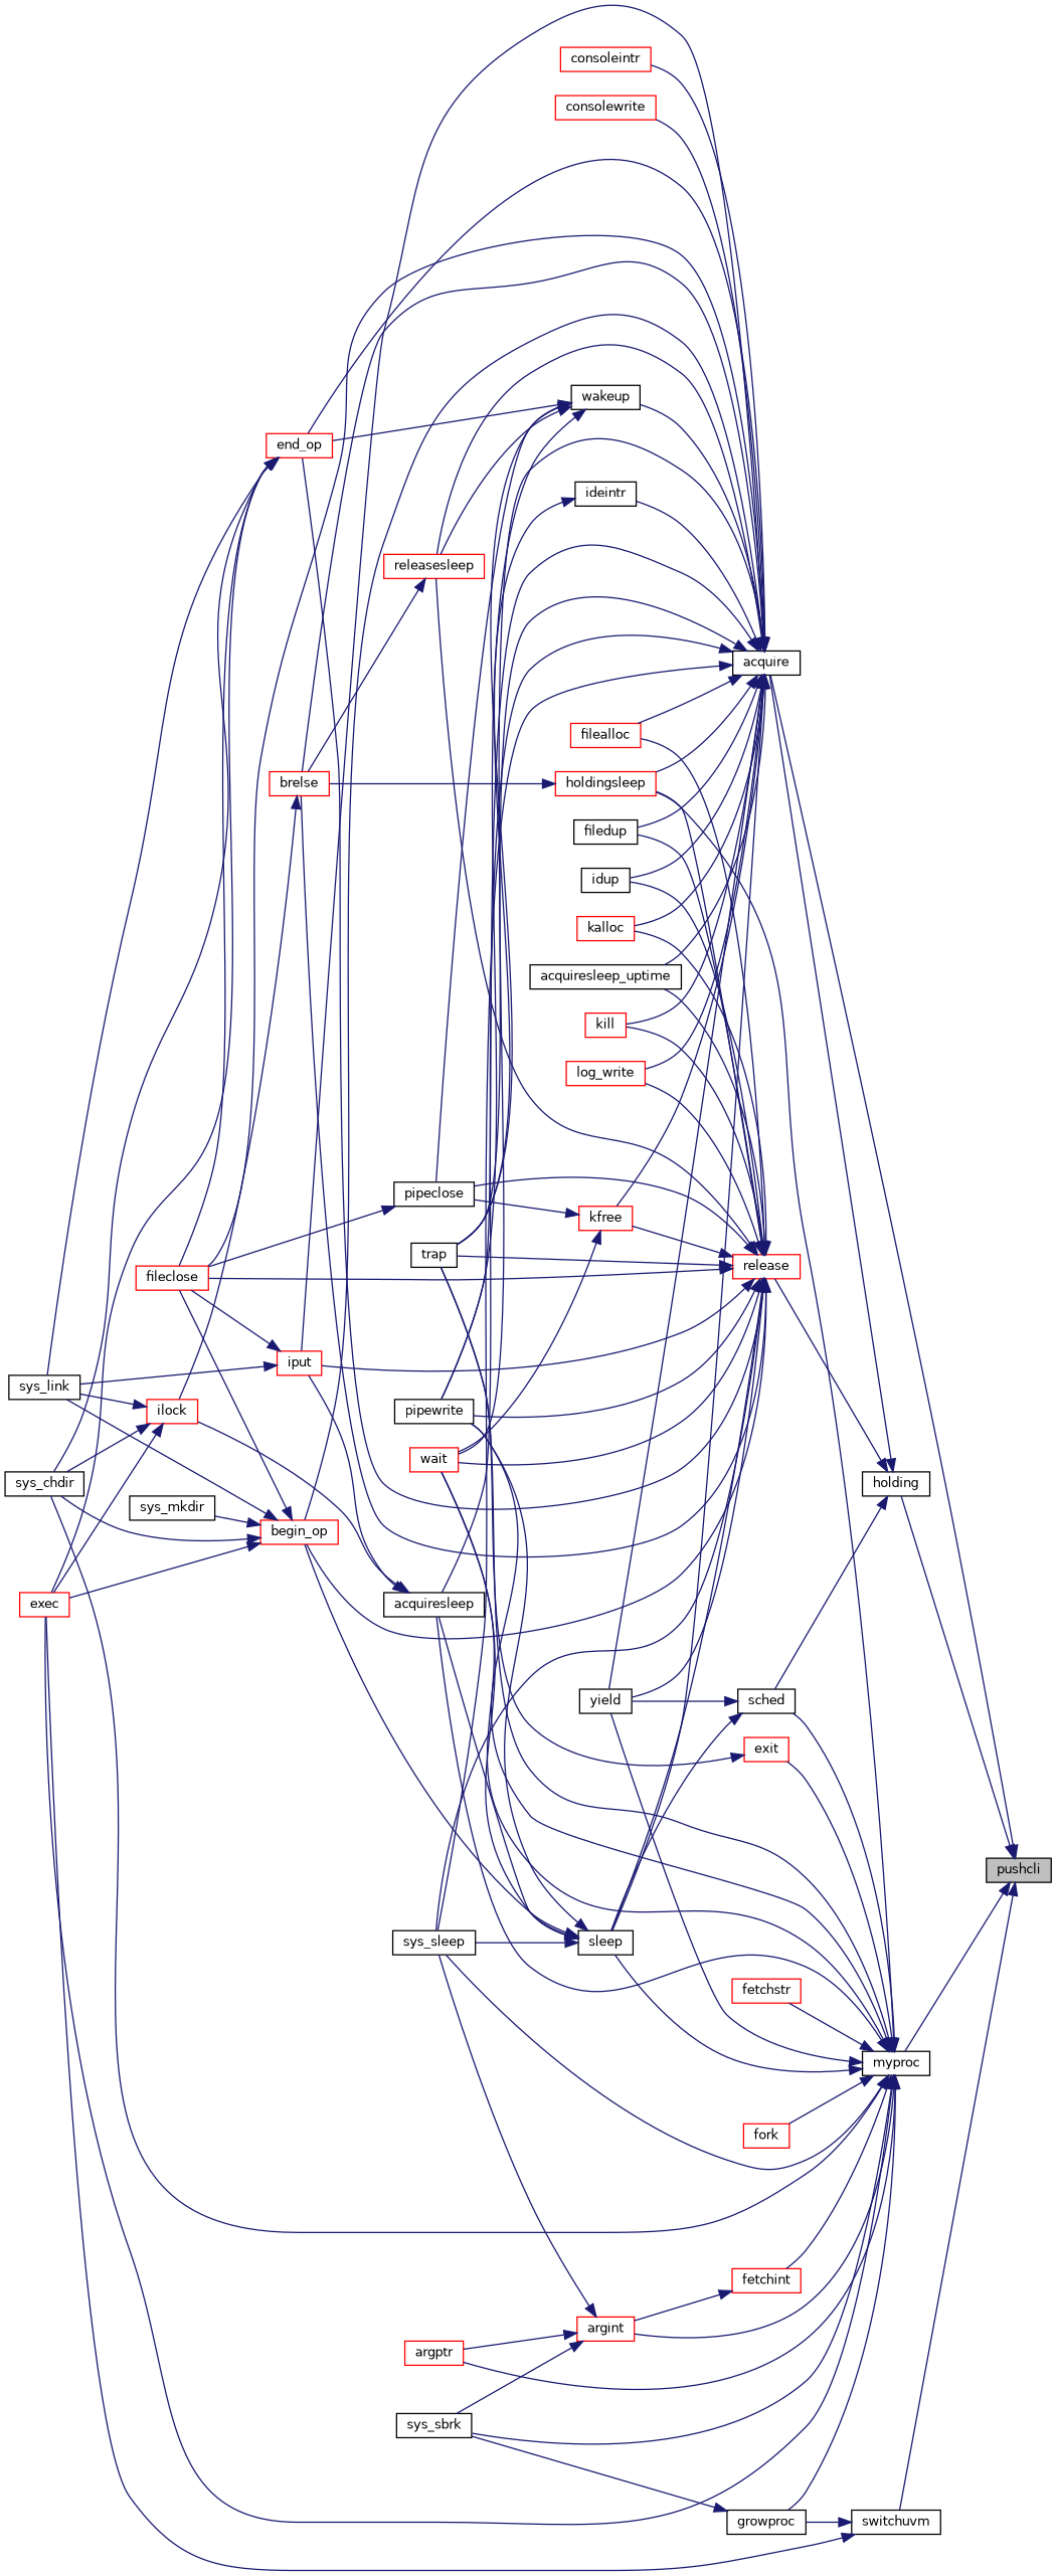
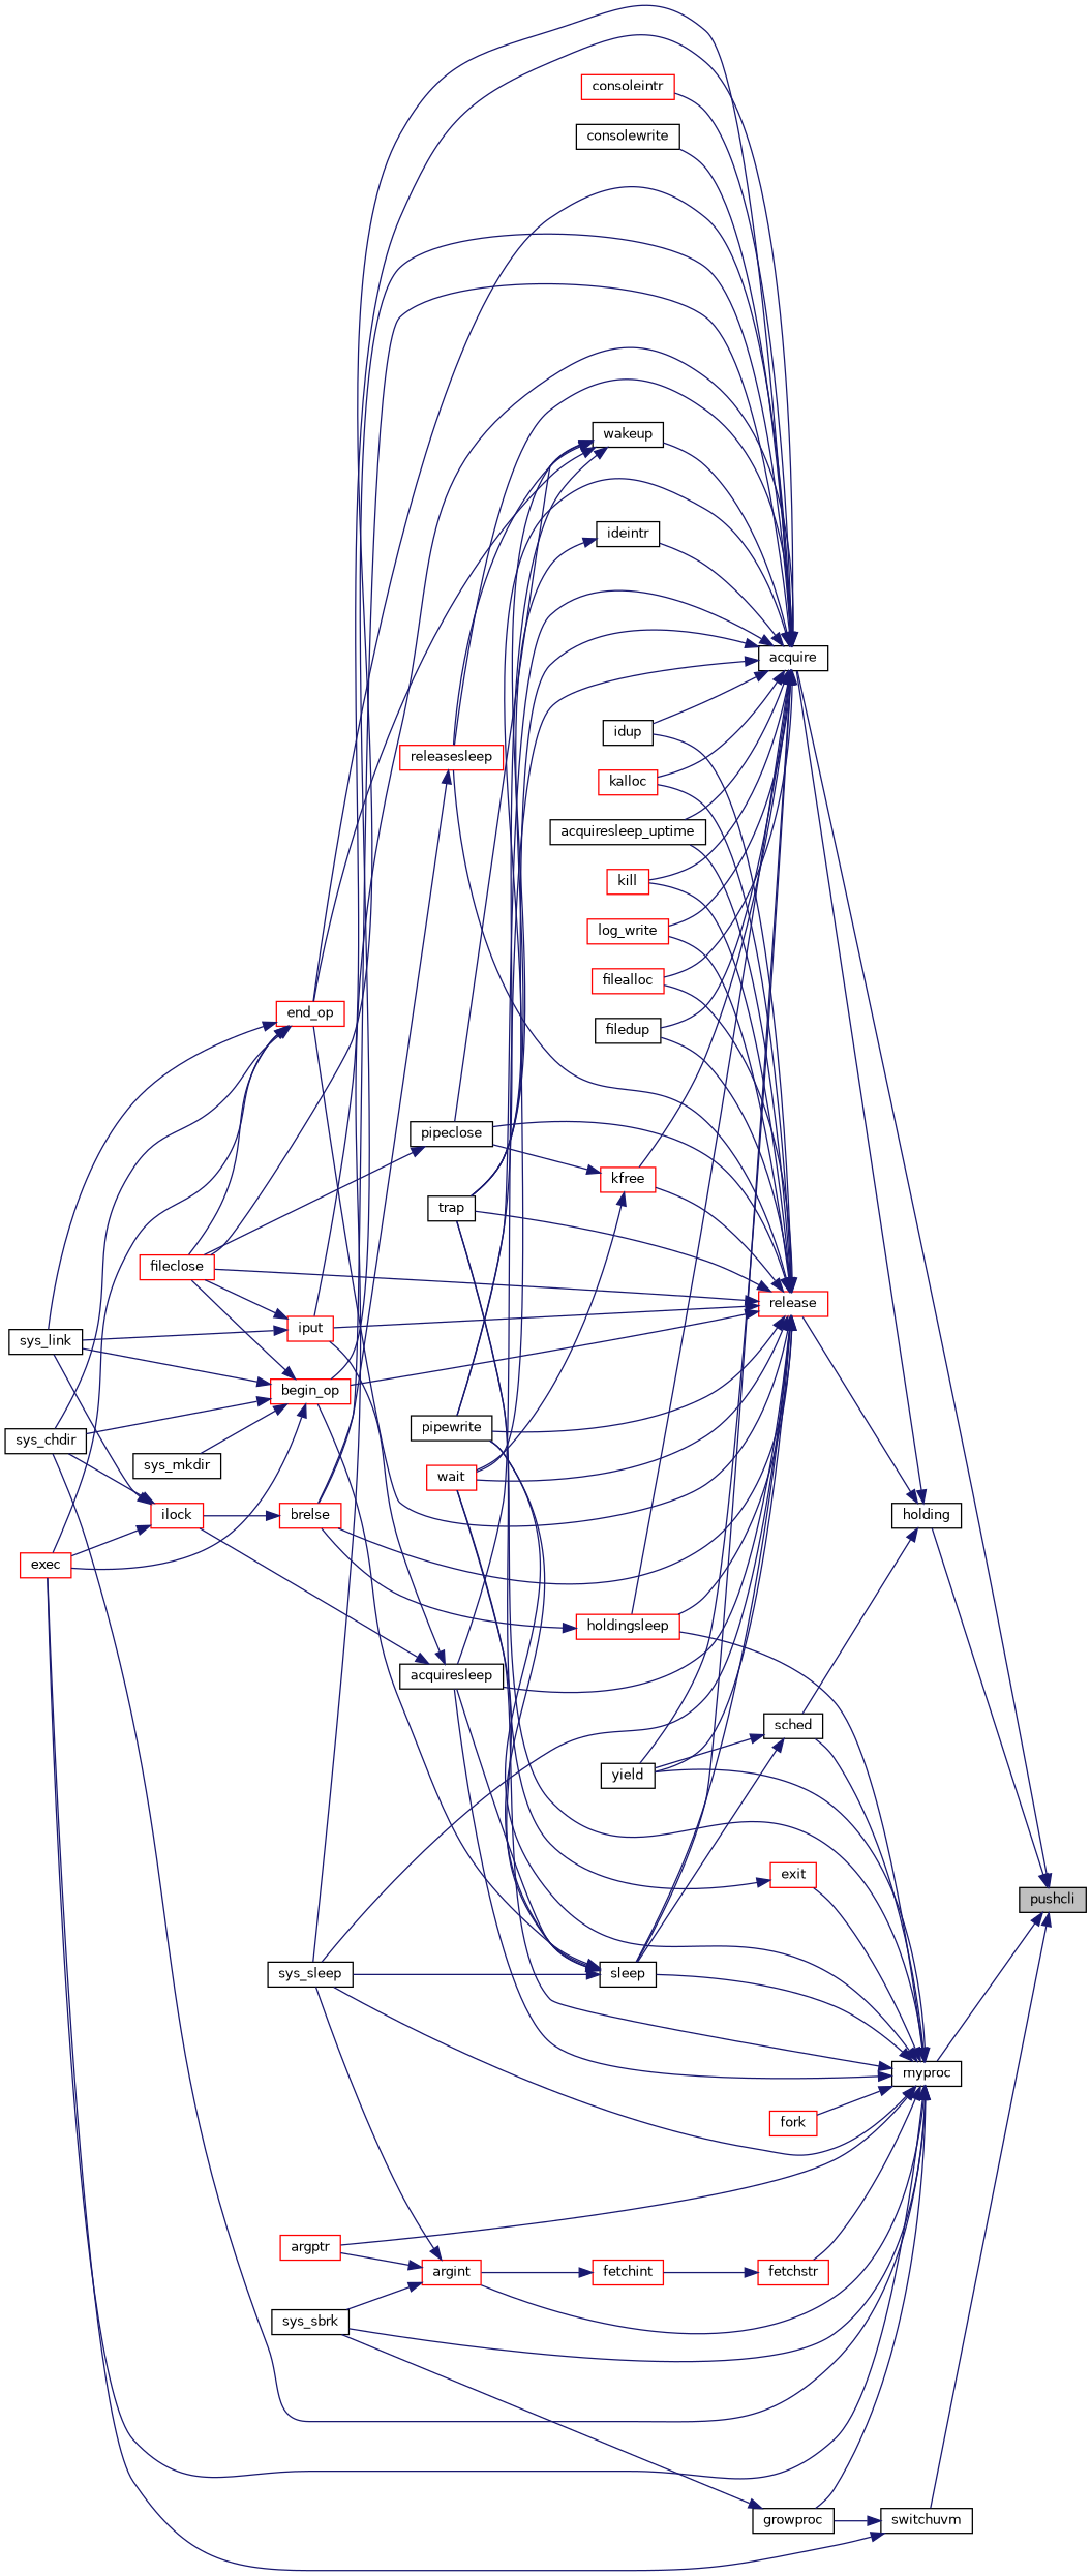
  digraph {
    rankdir=RL
    node [color=black fillcolor=white fontname=Helvetica fontsize=10 shape=record style=filled]
    edge [color=midnightblue dir=back fontname=Helvetica fontsize=10 labelfontname=Helvetica labelfontsize=10 style=solid]
    n1 [fillcolor=grey75 fontcolor=black height=0.2 label=pushcli width=0.4]
    n2 [height=0.2 label=acquire width=0.4]
    n3 [height=0.2 label=holding width=0.4]
    n4 [height=0.2 label=myproc width=0.4]
    n5 [height=0.2 label=switchuvm width=0.4]
    n6 [height=0.2 label=acquiresleep width=0.4]
    n7 [color=red height=0.2 label=iput width=0.4]
    n8 [color=red height=0.2 label=fileclose width=0.4]
    n9 [color=red height=0.2 label=begin_op width=0.4]
    n10 [color=red height=0.2 label=brelse width=0.4]
    n11 [color=red height=0.2 label=consoleintr width=0.4]
-   n12 [color=red height=0.2 label=consolewrite width=0.4]
+   n12 [height=0.2 label=consolewrite width=0.4]
    n13 [color=red height=0.2 label=end_op width=0.4]
    n14 [color=red height=0.2 label=filealloc width=0.4]
    n15 [height=0.2 label=filedup width=0.4]
    n16 [color=red height=0.2 label=holdingsleep width=0.4]
    n17 [height=0.2 label=ideintr width=0.4]
    n18 [height=0.2 label=trap width=0.4]
    n19 [height=0.2 label=idup width=0.4]
    n20 [color=red height=0.2 label=kalloc width=0.4]
    n21 [color=red height=0.2 label=kfree width=0.4]
    n22 [color=red height=0.2 label=wait width=0.4]
    n23 [color=red height=0.2 label=kill width=0.4]
    n24 [color=red height=0.2 label=log_write width=0.4]
    n25 [height=0.2 label=pipewrite width=0.4]
    n26 [color=red height=0.2 label=releasesleep width=0.4]
    n27 [height=0.2 label=sleep width=0.4]
    n28 [height=0.2 label=sys_sleep width=0.4]
    n29 [height=0.2 label=acquiresleep_uptime width=0.4]
    n30 [height=0.2 label=wakeup width=0.4]
    n31 [height=0.2 label=yield width=0.4]
    n32 [color=red height=0.2 label=release width=0.4]
    n33 [height=0.2 label=sched width=0.4]
    n34 [color=red height=0.2 label=exec width=0.4]
    n35 [height=0.2 label=sys_chdir width=0.4]
    n36 [color=red height=0.2 label=argint width=0.4]
    n37 [color=red height=0.2 label=argptr width=0.4]
    n38 [height=0.2 label=sys_sbrk width=0.4]
    n39 [color=red height=0.2 label=exit width=0.4]
    n40 [color=red height=0.2 label=fetchint width=0.4]
    n41 [color=red height=0.2 label=fetchstr width=0.4]
    n42 [color=red height=0.2 label=fork width=0.4]
    n43 [height=0.2 label=growproc width=0.4]
    n44 [color=red height=0.2 label=ilock width=0.4]
    n45 [height=0.2 label=sys_link width=0.4]
    n46 [height=0.2 label=sys_mkdir width=0.4]
    n47 [height=0.2 label=pipeclose width=0.4]
    n1 -> n2
    n1 -> n3
    n1 -> n4
    n1 -> n5
    n2 -> n6
    n2 -> n7
    n2 -> n8
    n2 -> n9
    n2 -> n10
    n2 -> n11
    n2 -> n12
    n2 -> n13
    n2 -> n14
    n2 -> n15
    n2 -> n16
    n2 -> n17
    n2 -> n18
    n2 -> n19
    n2 -> n20
    n2 -> n21
    n2 -> n22
    n2 -> n23
    n2 -> n24
    n2 -> n25
    n2 -> n26
    n2 -> n27
    n2 -> n28
    n2 -> n29
    n2 -> n30
    n2 -> n31
    n3 -> n2
    n3 -> n32
    n3 -> n33
    n4 -> n6
    n4 -> n16
    n4 -> n18
    n4 -> n22
    n4 -> n25
    n4 -> n27
    n4 -> n28
    n4 -> n31
    n4 -> n33
    n4 -> n34
    n4 -> n35
    n4 -> n36
    n4 -> n37
    n4 -> n38
    n4 -> n39
-   n4 -> n40
+   n41 -> n40
    n4 -> n41
    n4 -> n42
    n4 -> n43
    n5 -> n34
    n5 -> n43
    n6 -> n7
    n6 -> n44
    n7 -> n8
    n7 -> n45
    n9 -> n8
    n9 -> n34
    n9 -> n35
    n9 -> n45
    n9 -> n46
    n10 -> n44
    n13 -> n8
    n13 -> n34
    n13 -> n35
    n13 -> n45
    n16 -> n10
    n17 -> n18
    n21 -> n22
    n21 -> n47
    n26 -> n10
    n27 -> n6
    n27 -> n9
    n27 -> n22
    n27 -> n25
    n27 -> n28
    n30 -> n13
    n30 -> n18
    n30 -> n25
    n30 -> n26
    n30 -> n47
+   n32 -> n6
    n32 -> n7
    n32 -> n8
    n32 -> n9
    n32 -> n10
    n32 -> n13
    n32 -> n14
    n32 -> n15
    n32 -> n16
    n32 -> n18
    n32 -> n19
    n32 -> n20
    n32 -> n21
    n32 -> n22
    n32 -> n23
    n32 -> n24
    n32 -> n25
    n32 -> n26
    n32 -> n27
    n32 -> n28
    n32 -> n29
    n32 -> n31
    n32 -> n47
    n33 -> n27
    n33 -> n31
    n36 -> n28
    n36 -> n37
    n36 -> n38
    n39 -> n18
    n40 -> n36
    n43 -> n38
    n44 -> n34
    n44 -> n35
    n44 -> n45
    n47 -> n8
  }
